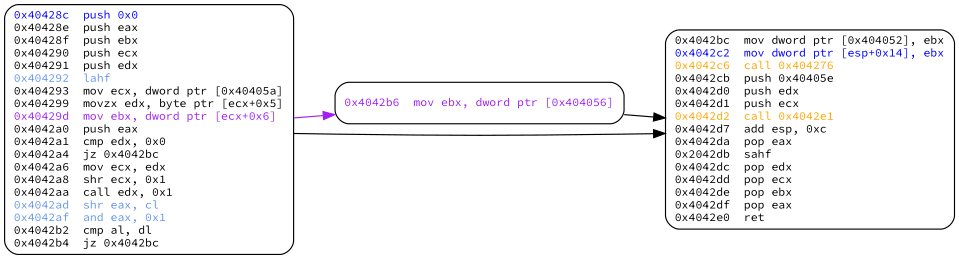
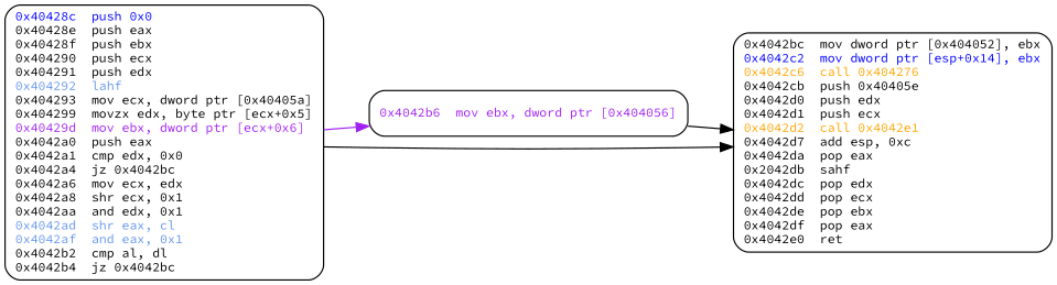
  digraph {
    rankdir=LR
    node [fontname="Source Code Pro" fontsize=10 shape=box style=rounded]
    edge [color=black]
-   n1 [label=<<font color="blue">0x40428c  push 0x0</font><br align="left"/>0x40428e  push eax<br align="left"/>0x40428f  push ebx<br align="left"/>0x404290  push ecx<br align="left"/>0x404291  push edx<br align="left"/><font color="cornflowerblue">0x404292  lahf</font><br align="left"/>0x404293  mov ecx, dword ptr [0x40405a]<br align="left"/>0x404299  movzx edx, byte ptr [ecx+0x5]<br align="left"/><font color="purple">0x40429d  mov ebx, dword ptr [ecx+0x6]</font><br align="left"/>0x4042a0  push eax<br align="left"/>0x4042a1  cmp edx, 0x0<br align="left"/>0x4042a4  jz 0x4042bc<br align="left"/>0x4042a6  mov ecx, edx<br align="left"/>0x4042a8  shr ecx, 0x1<br align="left"/>0x4042aa  call edx, 0x1<br align="left"/><font color="cornflowerblue">0x4042ad  shr eax, cl</font><br align="left"/><font color="cornflowerblue">0x4042af  and eax, 0x1</font><br align="left"/>0x4042b2  cmp al, dl<br align="left"/>0x4042b4  jz 0x4042bc<br align="left"/>>]
+   n1 [label=<<font color="blue">0x40428c  push 0x0</font><br align="left"/>0x40428e  push eax<br align="left"/>0x40428f  push ebx<br align="left"/>0x404290  push ecx<br align="left"/>0x404291  push edx<br align="left"/><font color="cornflowerblue">0x404292  lahf</font><br align="left"/>0x404293  mov ecx, dword ptr [0x40405a]<br align="left"/>0x404299  movzx edx, byte ptr [ecx+0x5]<br align="left"/><font color="purple">0x40429d  mov ebx, dword ptr [ecx+0x6]</font><br align="left"/>0x4042a0  push eax<br align="left"/>0x4042a1  cmp edx, 0x0<br align="left"/>0x4042a4  jz 0x4042bc<br align="left"/>0x4042a6  mov ecx, edx<br align="left"/>0x4042a8  shr ecx, 0x1<br align="left"/>0x4042aa  and edx, 0x1<br align="left"/><font color="cornflowerblue">0x4042ad  shr eax, cl</font><br align="left"/><font color="cornflowerblue">0x4042af  and eax, 0x1</font><br align="left"/>0x4042b2  cmp al, dl<br align="left"/>0x4042b4  jz 0x4042bc<br align="left"/>>]
    n2 [label=<<font color="purple">0x4042b6  mov ebx, dword ptr [0x404056]</font><br align="left"/>>]
    n3 [label=<0x4042bc  mov dword ptr [0x404052], ebx<br align="left"/><font color="blue">0x4042c2  mov dword ptr [esp+0x14], ebx</font><br align="left"/><font color="orange">0x4042c6  call 0x404276</font><br align="left"/>0x4042cb  push 0x40405e<br align="left"/>0x4042d0  push edx<br align="left"/>0x4042d1  push ecx<br align="left"/><font color="orange">0x4042d2  call 0x4042e1</font><br align="left"/>0x4042d7  add esp, 0xc<br align="left"/>0x4042da  pop eax<br align="left"/>0x2042db  sahf <br align="left"/>0x4042dc  pop edx<br align="left"/>0x4042dd  pop ecx<br align="left"/>0x4042de  pop ebx<br align="left"/>0x4042df  pop eax<br align="left"/>0x4042e0  ret <br align="left"/>>]
    n1 -> n2 [color=purple]
    n1 -> n3
    n2 -> n3
  }
